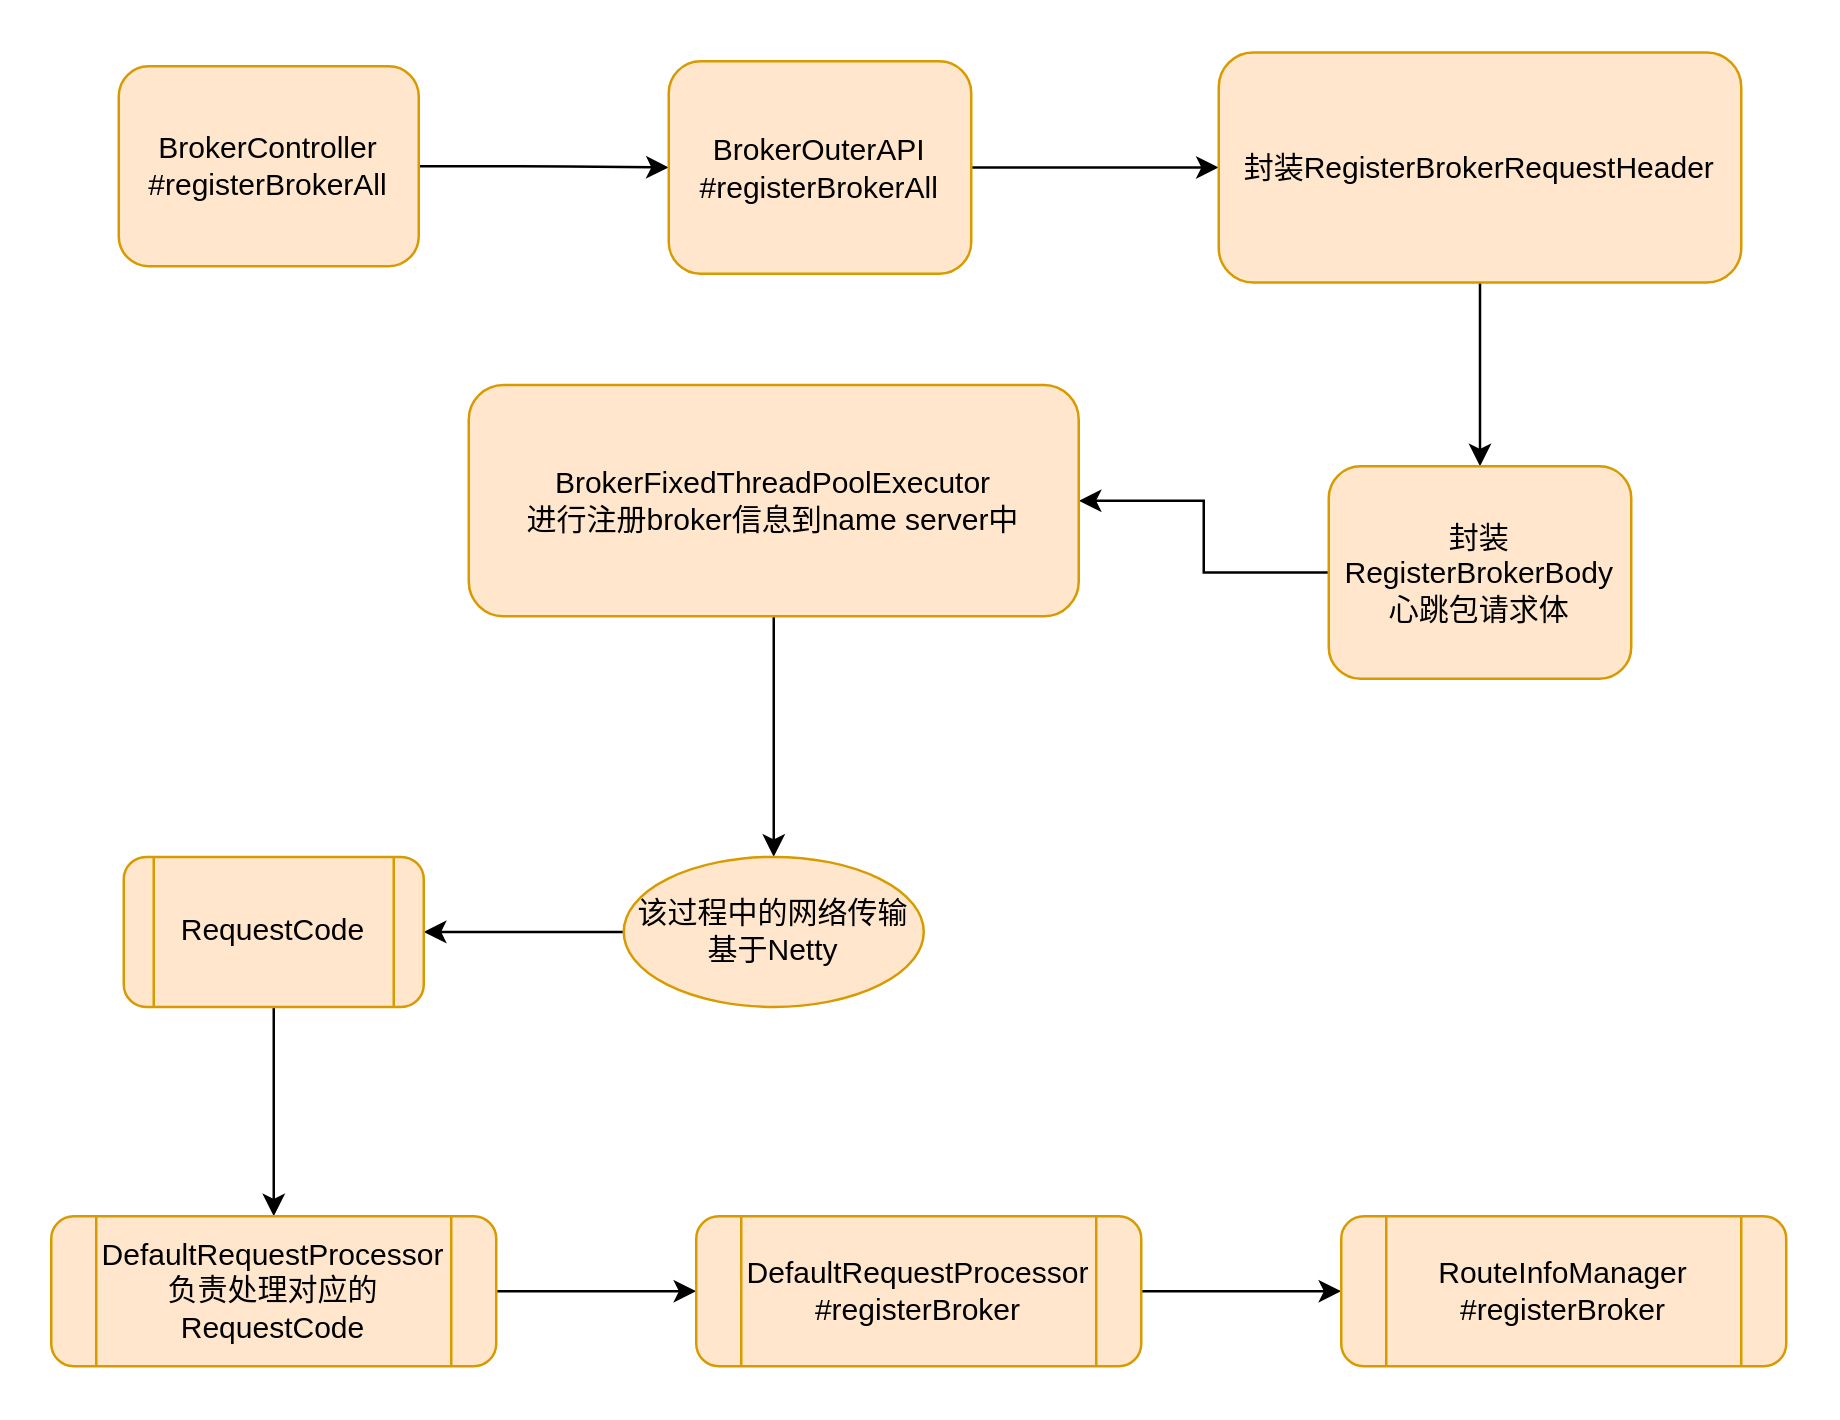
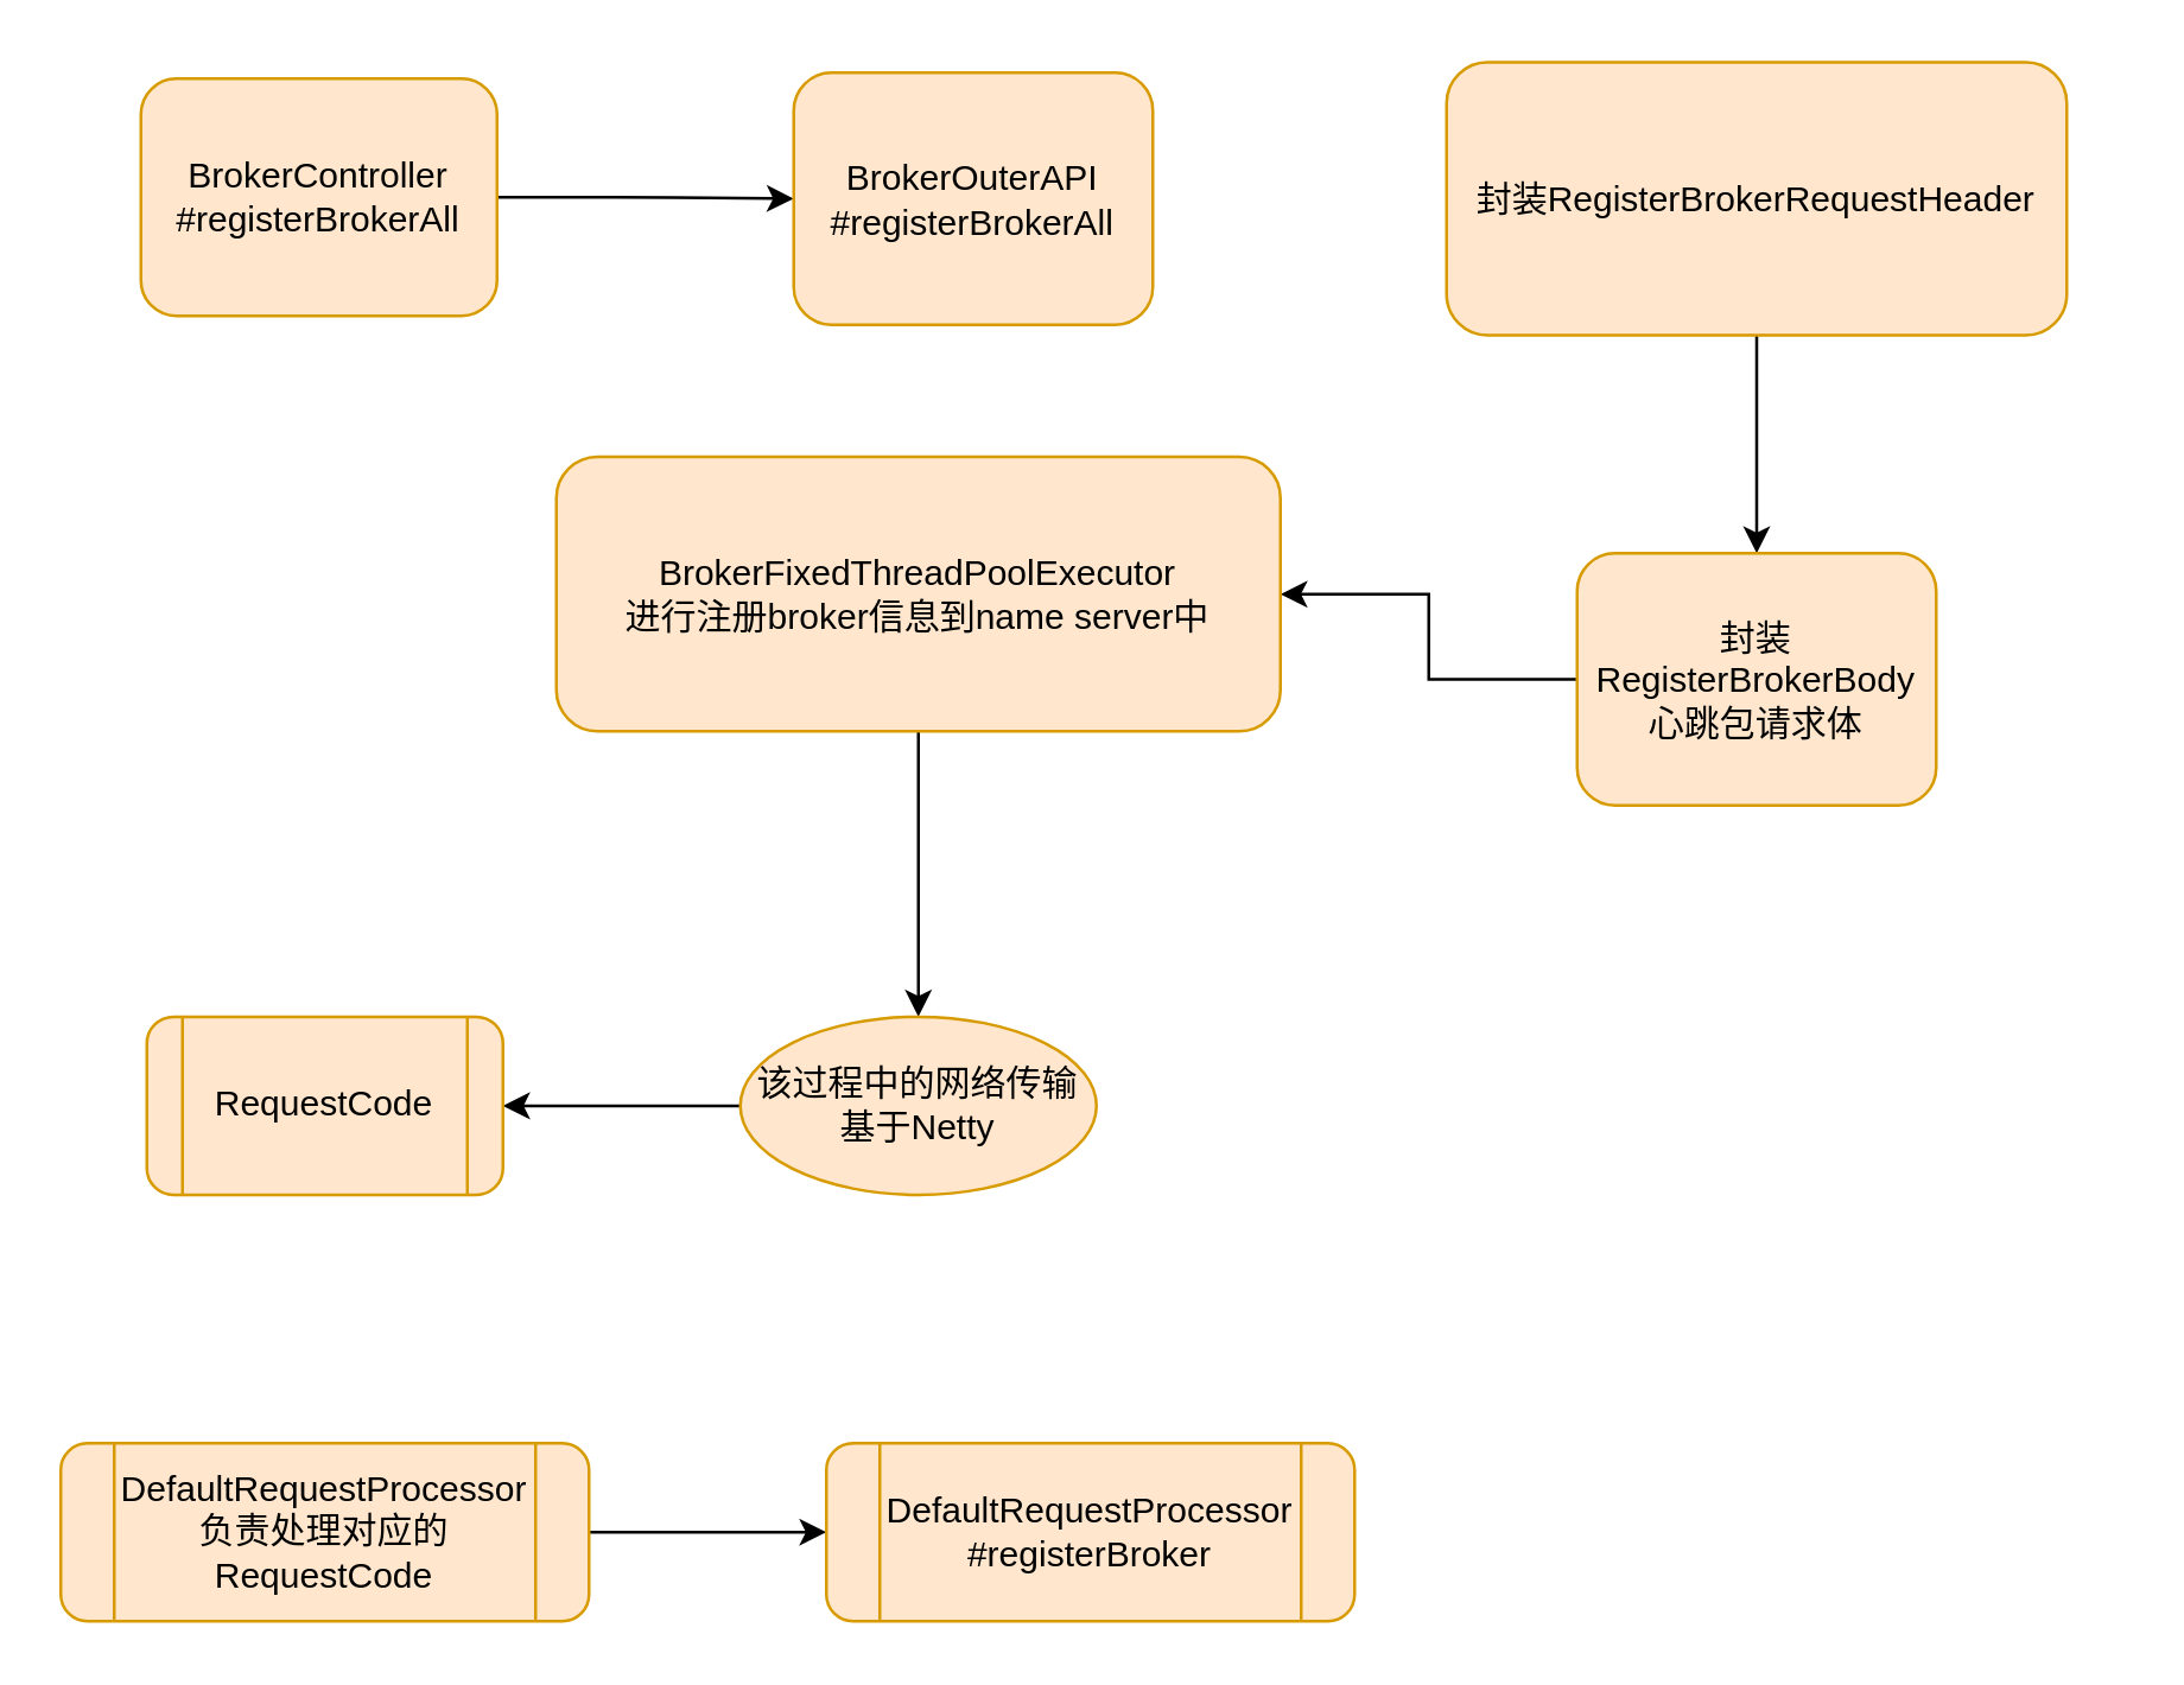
  <mxCell id="0" />
  <mxCell id="1" parent="0" />
  <mxCell id="2" value="" style="edgeStyle=orthogonalEdgeStyle;orthogonalLoop=1;jettySize=auto;html=1;" edge="1" parent="1" source="3" target="5"><mxGeometry relative="1" as="geometry" /></mxCell>
  <mxCell id="3" value="BrokerController&lt;br&gt;#registerBrokerAll" style="whiteSpace=wrap;html=1;fillColor=#ffe6cc;strokeColor=#d79b00;rounded=1;" vertex="1" parent="1"><mxGeometry x="47" y="26" width="120" height="80" as="geometry" /></mxCell>
- <mxCell id="4" value="" style="edgeStyle=orthogonalEdgeStyle;orthogonalLoop=1;jettySize=auto;html=1;" edge="1" parent="1" source="5" target="7"><mxGeometry relative="1" as="geometry" /></mxCell>
  <mxCell id="5" value="BrokerOuterAPI&#10;#registerBrokerAll" style="whiteSpace=wrap;fillColor=#ffe6cc;strokeColor=#d79b00;rounded=1;" vertex="1" parent="1"><mxGeometry x="267" y="24" width="121" height="85" as="geometry" /></mxCell>
  <mxCell id="6" value="" style="edgeStyle=orthogonalEdgeStyle;orthogonalLoop=1;jettySize=auto;html=1;" edge="1" parent="1" source="7" target="9"><mxGeometry relative="1" as="geometry" /></mxCell>
  <mxCell id="7" value="封装RegisterBrokerRequestHeader" style="whiteSpace=wrap;fillColor=#ffe6cc;strokeColor=#d79b00;rounded=1;" vertex="1" parent="1"><mxGeometry x="487" y="20.5" width="209" height="92" as="geometry" /></mxCell>
  <mxCell id="8" value="" style="edgeStyle=orthogonalEdgeStyle;rounded=0;orthogonalLoop=1;jettySize=auto;html=1;" edge="1" parent="1" source="9" target="11"><mxGeometry relative="1" as="geometry" /></mxCell>
  <mxCell id="9" value="封装RegisterBrokerBody&#10;心跳包请求体" style="whiteSpace=wrap;fillColor=#ffe6cc;strokeColor=#d79b00;rounded=1;" vertex="1" parent="1"><mxGeometry x="531" y="186" width="121" height="85" as="geometry" /></mxCell>
  <mxCell id="10" value="" style="edgeStyle=orthogonalEdgeStyle;rounded=0;orthogonalLoop=1;jettySize=auto;html=1;" edge="1" parent="1" source="11" target="13"><mxGeometry relative="1" as="geometry" /></mxCell>
  <mxCell id="11" value="BrokerFixedThreadPoolExecutor&#10;进行注册broker信息到name server中" style="whiteSpace=wrap;fillColor=#ffe6cc;strokeColor=#d79b00;rounded=1;" vertex="1" parent="1"><mxGeometry x="187" y="153.5" width="244" height="92.5" as="geometry" /></mxCell>
  <mxCell id="12" value="" style="edgeStyle=orthogonalEdgeStyle;rounded=0;orthogonalLoop=1;jettySize=auto;html=1;" edge="1" parent="1" source="13" target="15"><mxGeometry relative="1" as="geometry" /></mxCell>
  <mxCell id="13" value="该过程中的网络传输基于Netty" style="ellipse;whiteSpace=wrap;html=1;rounded=1;strokeColor=#d79b00;fillColor=#ffe6cc;" vertex="1" parent="1"><mxGeometry x="249" y="342.25" width="120" height="60" as="geometry" /></mxCell>
- <mxCell id="14" value="" style="edgeStyle=orthogonalEdgeStyle;rounded=0;orthogonalLoop=1;jettySize=auto;html=1;" edge="1" parent="1" source="15" target="17"><mxGeometry relative="1" as="geometry" /></mxCell>
  <mxCell id="15" value="RequestCode" style="shape=process;whiteSpace=wrap;backgroundOutline=1;rounded=1;strokeColor=#d79b00;fillColor=#ffe6cc;html=1;" vertex="1" parent="1"><mxGeometry x="49" y="342.25" width="120" height="60" as="geometry" /></mxCell>
  <mxCell id="16" value="" style="edgeStyle=orthogonalEdgeStyle;rounded=0;orthogonalLoop=1;jettySize=auto;html=1;" edge="1" parent="1" source="17" target="19"><mxGeometry relative="1" as="geometry" /></mxCell>
  <mxCell id="17" value="DefaultRequestProcessor&lt;br&gt;负责处理对应的RequestCode" style="shape=process;backgroundOutline=1;rounded=1;strokeColor=#d79b00;fillColor=#ffe6cc;html=1;whiteSpace=wrap;" vertex="1" parent="1"><mxGeometry x="20" y="486" width="178" height="60" as="geometry" /></mxCell>
- <mxCell id="18" value="" style="edgeStyle=orthogonalEdgeStyle;rounded=0;orthogonalLoop=1;jettySize=auto;html=1;" edge="1" parent="1" source="19" target="20"><mxGeometry relative="1" as="geometry" /></mxCell>
  <mxCell id="19" value="DefaultRequestProcessor&lt;br&gt;#registerBroker" style="shape=process;backgroundOutline=1;rounded=1;strokeColor=#d79b00;fillColor=#ffe6cc;html=1;whiteSpace=wrap;" vertex="1" parent="1"><mxGeometry x="278" y="486" width="178" height="60" as="geometry" /></mxCell>
- <mxCell id="20" value="RouteInfoManager&lt;br&gt;#registerBroker" style="shape=process;backgroundOutline=1;rounded=1;strokeColor=#d79b00;fillColor=#ffe6cc;html=1;whiteSpace=wrap;" vertex="1" parent="1"><mxGeometry x="536" y="486" width="178" height="60" as="geometry" /></mxCell>
